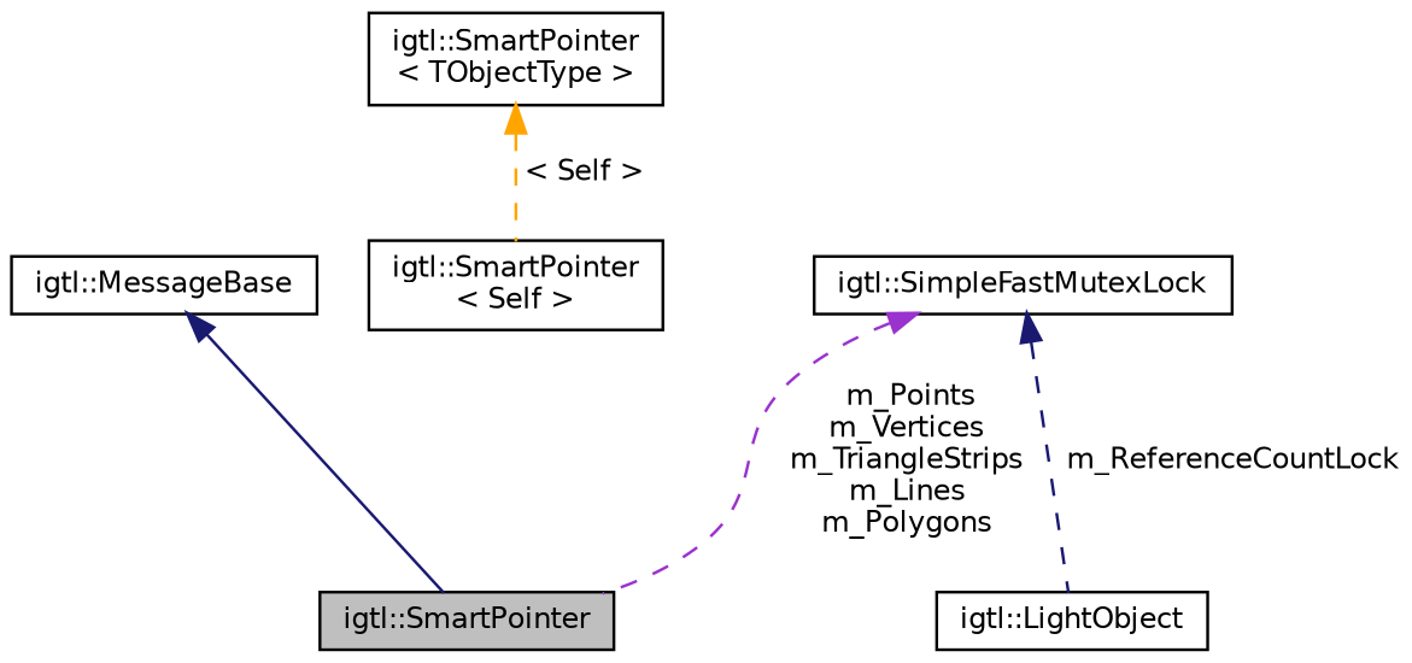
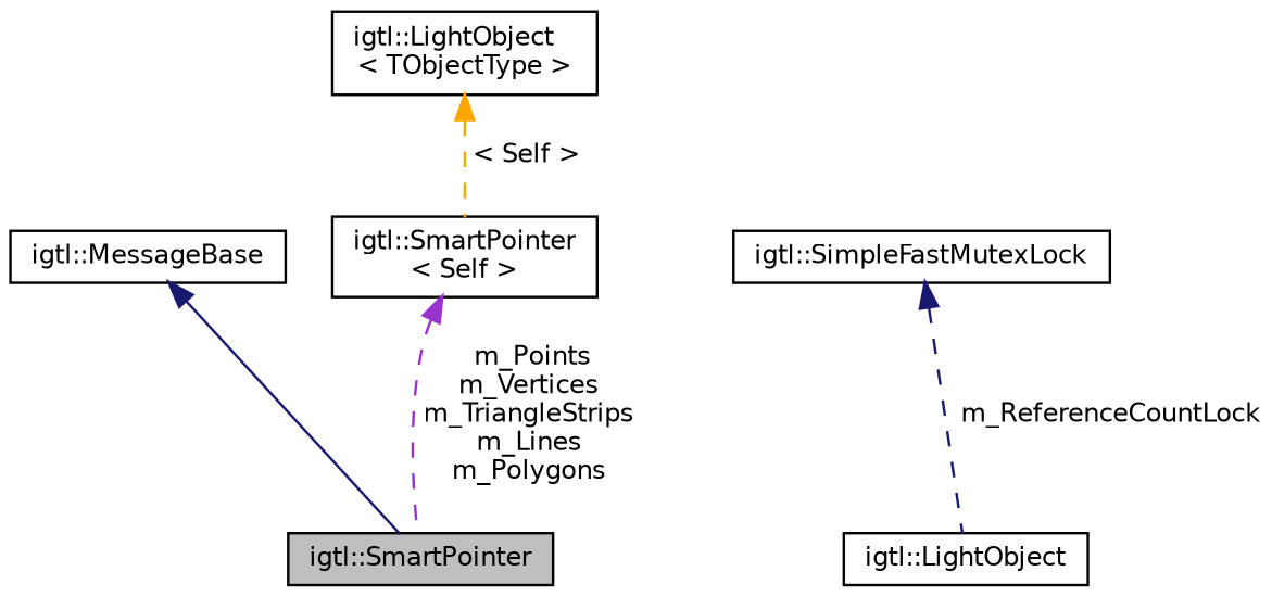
  digraph {
    node [color=black fillcolor=white fontname=Helvetica fontsize=10 shape=record style=filled]
    edge [color=midnightblue dir=back fontname=Helvetica fontsize=10 labelfontname=Helvetica labelfontsize=10 style=dashed]
    n1 [fillcolor=grey75 fontcolor=black height=0.2 label="igtl::SmartPointer" width=0.4]
    n2 [height=0.2 label="igtl::MessageBase" width=0.4]
    n3 [height=0.2 label="igtl::LightObject" width=0.4]
    n4 [height=0.2 label="igtl::SimpleFastMutexLock" width=0.4]
    n5 [height=0.2 label="igtl::SmartPointer\l\< Self \>" width=0.4]
-   n6 [height=0.2 label="igtl::SmartPointer\l\< TObjectType \>" width=0.4]
+   n6 [height=0.2 label="igtl::LightObject\l\< TObjectType \>" width=0.4]
    n2 -> n1 [style=solid]
    n4 -> n3 [label=" m_ReferenceCountLock"]
-   n4 -> n1 [color=darkorchid3 label=" m_Points\nm_Vertices\nm_TriangleStrips\nm_Lines\nm_Polygons"]
+   n5 -> n1 [color=darkorchid3 label=" m_Points\nm_Vertices\nm_TriangleStrips\nm_Lines\nm_Polygons"]
    n6 -> n5 [color=orange label=" \< Self \>"]
  }
